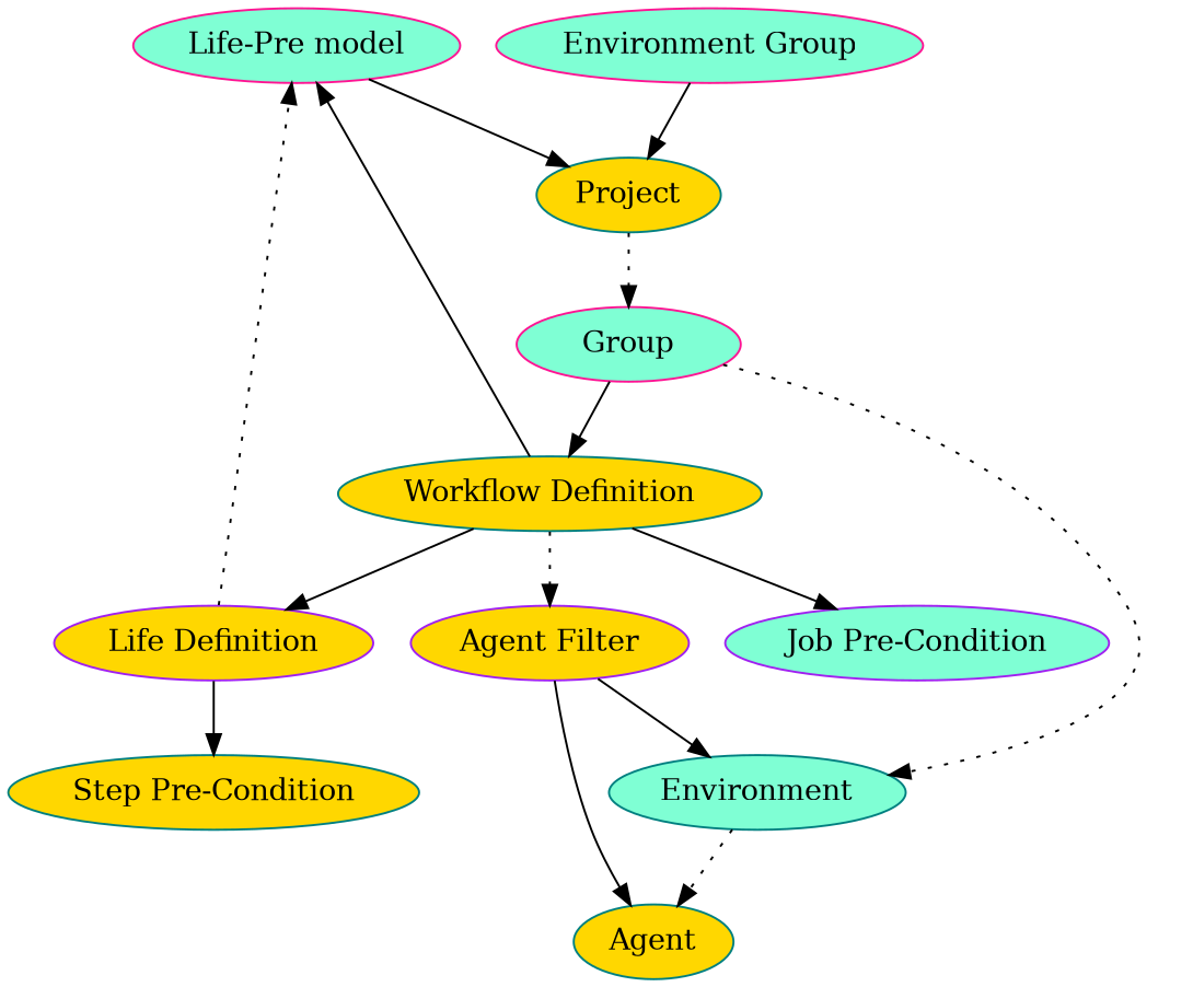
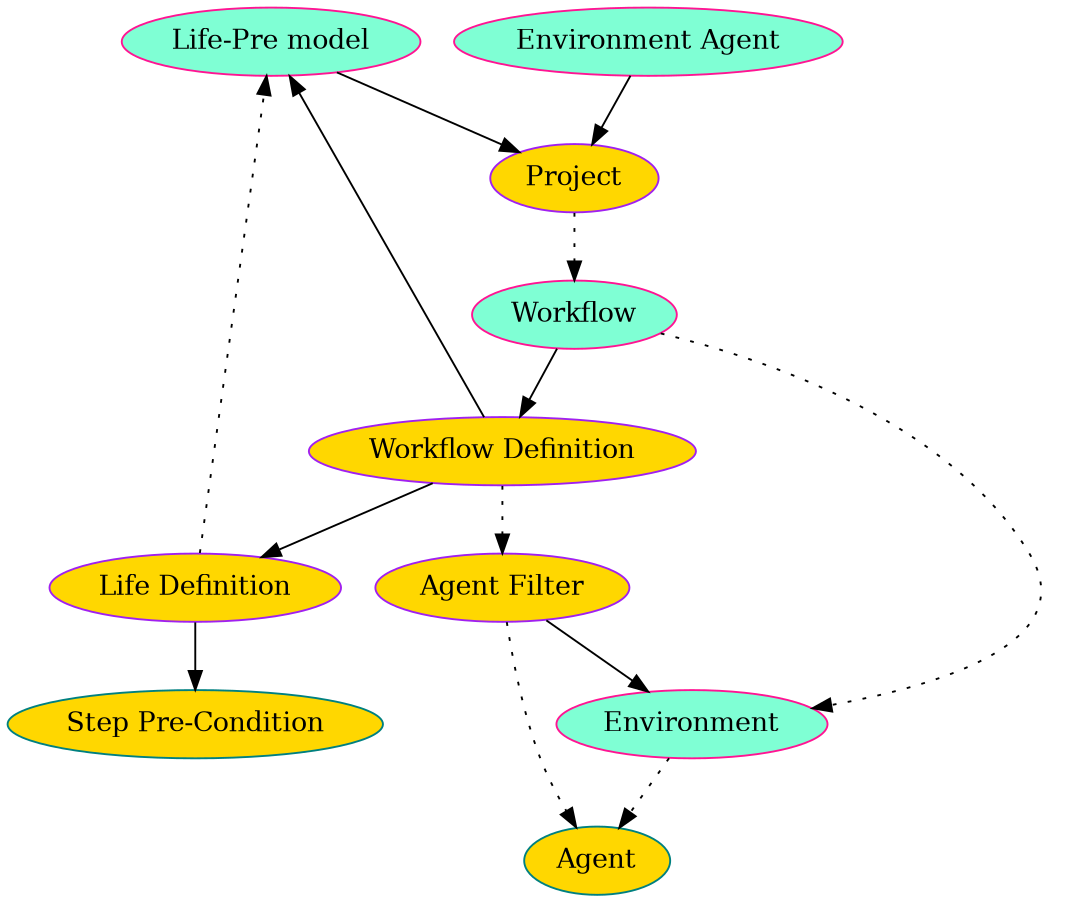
  digraph {
    node [color=teal fillcolor=gold style=filled]
    edge [style=solid]
    n1 [color=deeppink fillcolor=aquamarine label="Life-Pre model"]
-   n2 [label=Project]
-   n3 [color=deeppink fillcolor=aquamarine label=Group]
-   n4 [label="Workflow Definition"]
-   n5 [fillcolor=aquamarine label=Environment]
+   n2 [color=purple label=Project]
+   n3 [color=deeppink fillcolor=aquamarine label=Workflow]
+   n4 [color=purple label="Workflow Definition"]
+   n5 [color=deeppink fillcolor=aquamarine label=Environment]
    n6 [color=purple label="Life Definition"]
-   n7 [color=purple fillcolor=aquamarine label="Job Pre-Condition"]
    n8 [color=purple label="Agent Filter"]
    n9 [label=Agent]
    n10 [label="Step Pre-Condition"]
-   n11 [color=deeppink fillcolor=aquamarine label="Environment Group"]
+   n11 [color=deeppink fillcolor=aquamarine label="Environment Agent"]
    n1 -> n2
    n2 -> n3 [style=dotted]
    n3 -> n4
    n3 -> n5 [style=dotted]
    n4 -> n1
    n4 -> n6
-   n4 -> n7
    n4 -> n8 [style=dotted]
    n5 -> n9 [style=dotted]
    n6 -> n1 [style=dotted]
    n6 -> n10
    n8 -> n5
-   n8 -> n9
+   n8 -> n9 [style=dotted]
    n11 -> n2
  }
